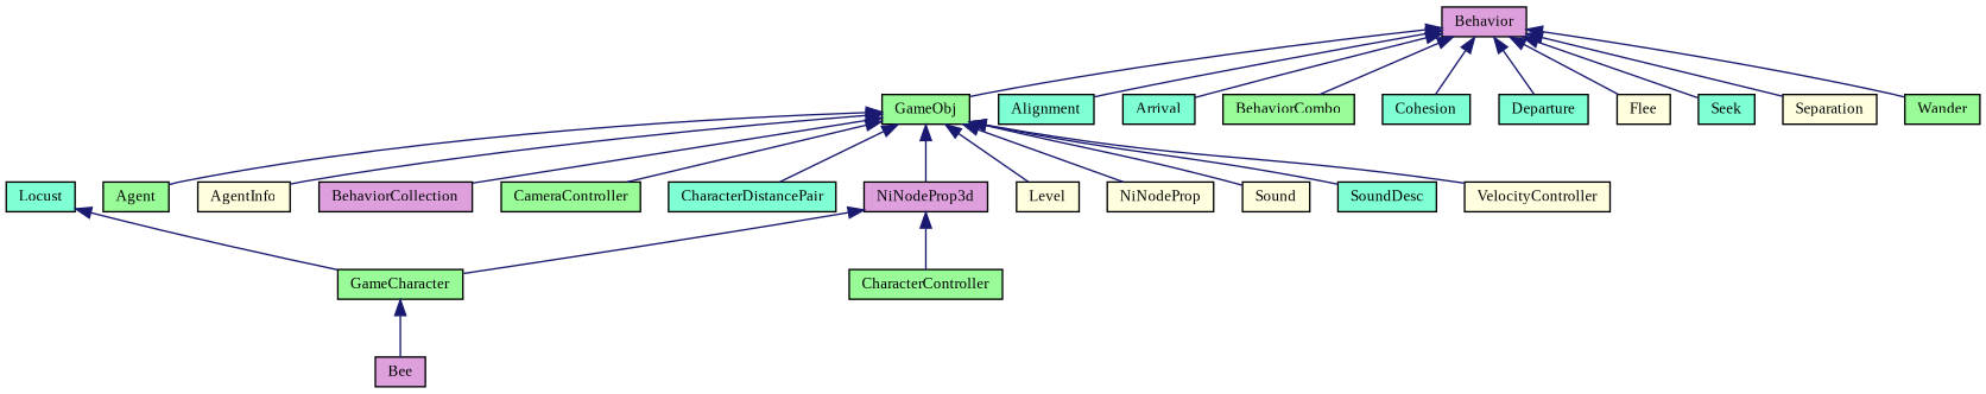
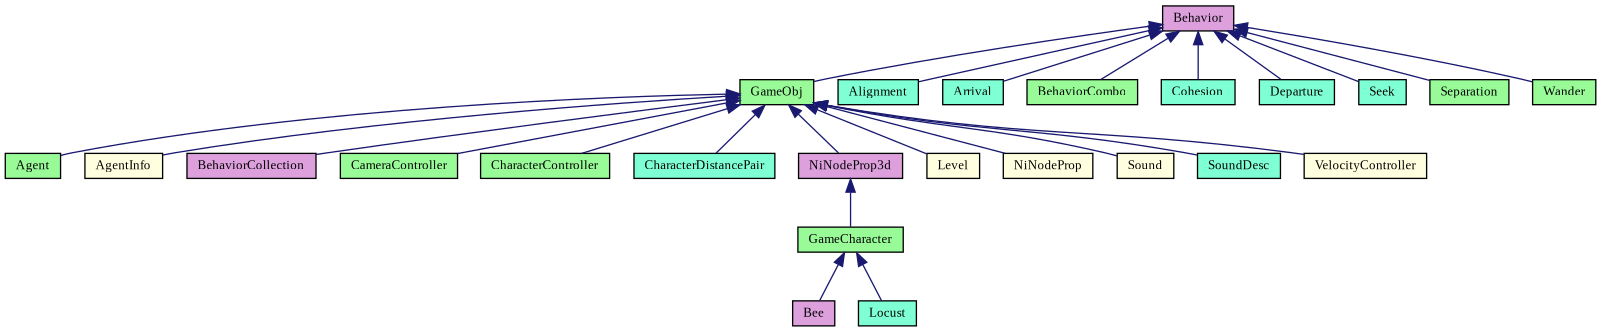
  digraph {
    fontname="Liberation Serif"
    rankdir=TB
    node [color=black fillcolor=palegreen fontname="Liberation Serif" fontsize=10 shape=record style=filled]
    edge [color=midnightblue dir=back fontname="Liberation Serif" fontsize=10 labelfontname="FreeSans.ttf" labelfontsize=10 style=solid]
    n1 [fontcolor=black height=0.2 label=GameObj width=0.4]
    n2 [height=0.2 label=Agent width=0.4]
    n3 [fillcolor=lightyellow height=0.2 label=AgentInfo width=0.4]
    n4 [fillcolor=plum height=0.2 label=BehaviorCollection width=0.4]
    n5 [height=0.2 label=CameraController width=0.4]
    n6 [height=0.2 label=CharacterController width=0.4]
    n7 [fillcolor=aquamarine height=0.2 label=CharacterDistancePair width=0.4]
    n8 [fillcolor=plum height=0.2 label=NiNodeProp3d width=0.4]
    n9 [fillcolor=lightyellow height=0.2 label=Level width=0.4]
    n10 [fillcolor=lightyellow height=0.2 label=NiNodeProp width=0.4]
    n11 [fillcolor=lightyellow height=0.2 label=Sound width=0.4]
    n12 [fillcolor=aquamarine height=0.2 label=SoundDesc width=0.4]
    n13 [fillcolor=lightyellow height=0.2 label=VelocityController width=0.4]
    n14 [fillcolor=plum height=0.2 label=Behavior width=0.4]
    n15 [fillcolor=aquamarine height=0.2 label=Alignment width=0.4]
    n16 [fillcolor=aquamarine height=0.2 label=Arrival width=0.4]
    n17 [height=0.2 label=BehaviorCombo width=0.4]
    n18 [fillcolor=aquamarine height=0.2 label=Cohesion width=0.4]
    n19 [fillcolor=aquamarine height=0.2 label=Departure width=0.4]
-   n20 [fillcolor=lightyellow height=0.2 label=Flee width=0.4]
    n21 [fillcolor=aquamarine height=0.2 label=Seek width=0.4]
-   n22 [fillcolor=lightyellow height=0.2 label=Separation width=0.4]
+   n22 [height=0.2 label=Separation width=0.4]
    n23 [height=0.2 label=Wander width=0.4]
    n24 [height=0.2 label=GameCharacter width=0.4]
    n25 [fillcolor=plum height=0.2 label=Bee width=0.4]
    n26 [fillcolor=aquamarine height=0.2 label=Locust width=0.4]
    n1 -> n2
    n1 -> n3
    n1 -> n4
    n1 -> n5
-   n8 -> n6
+   n1 -> n6
    n1 -> n7
    n1 -> n8
    n1 -> n9
    n1 -> n10
    n1 -> n11
    n1 -> n12
    n1 -> n13
    n8 -> n24
    n14 -> n1
    n14 -> n15
    n14 -> n16
    n14 -> n17
    n14 -> n18
    n14 -> n19
-   n14 -> n20
    n14 -> n21
    n14 -> n22
    n14 -> n23
    n24 -> n25
-   n26 -> n24
+   n24 -> n26
  }
